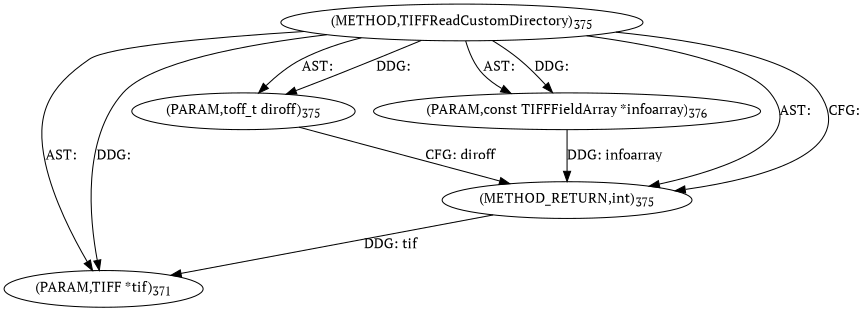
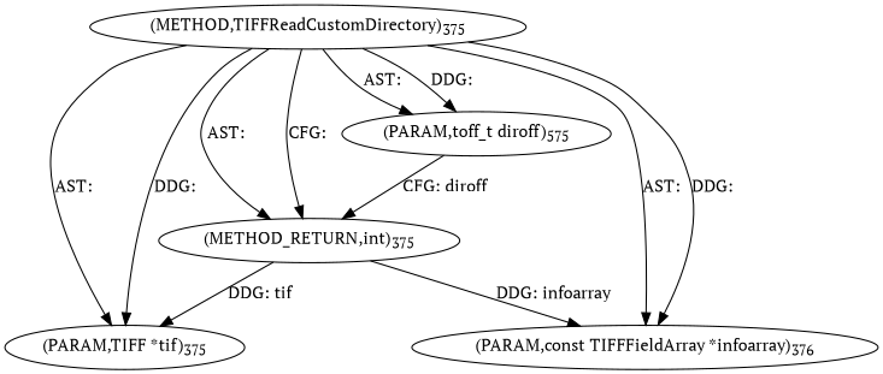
  digraph {
    fontname="PT Serif"
    node [fontname="PT Serif"]
    edge [fontname="PT Serif"]
    n1 [label=<(METHOD,TIFFReadCustomDirectory)<SUB>375</SUB>>]
-   n2 [label=<(PARAM,TIFF *tif)<SUB>371</SUB>>]
-   n3 [label=<(PARAM,toff_t diroff)<SUB>375</SUB>>]
+   n2 [label=<(PARAM,TIFF *tif)<SUB>375</SUB>>]
+   n3 [label=<(PARAM,toff_t diroff)<SUB>575</SUB>>]
    n4 [label=<(PARAM,const TIFFFieldArray *infoarray)<SUB>376</SUB>>]
    n5 [label=<(METHOD_RETURN,int)<SUB>375</SUB>>]
    n1 -> n2 [label="AST: "]
    n1 -> n2 [label="DDG: "]
    n1 -> n3 [label="AST: "]
    n1 -> n3 [label="DDG: "]
    n1 -> n4 [label="AST: "]
    n1 -> n4 [label="DDG: "]
    n1 -> n5 [label="AST: "]
    n1 -> n5 [label="CFG: "]
    n3 -> n5 [label="CFG: diroff"]
-   n4 -> n5 [label="DDG: infoarray"]
+   n5 -> n4 [label="DDG: infoarray"]
    n5 -> n2 [label="DDG: tif"]
  }
